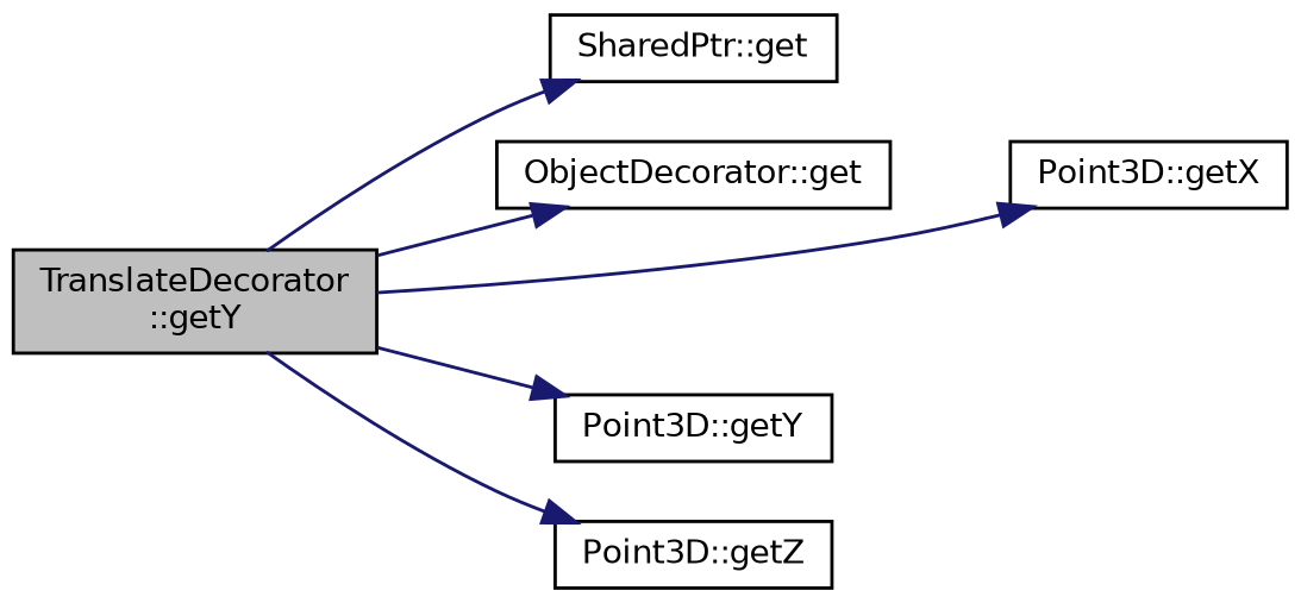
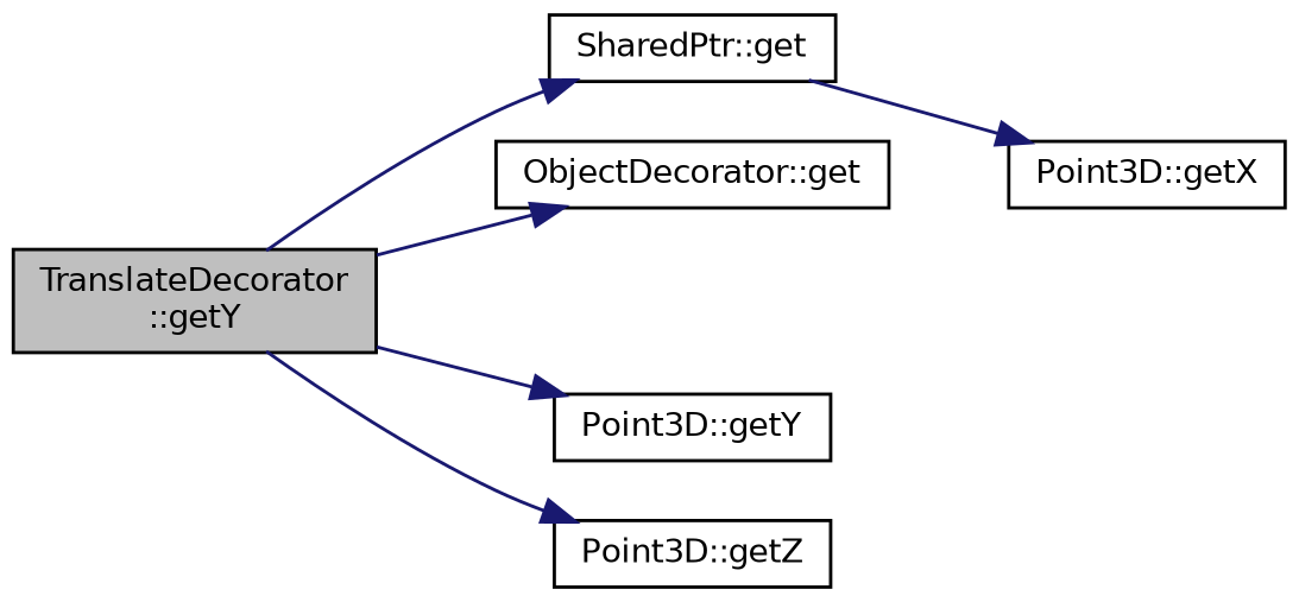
  digraph {
    rankdir=LR
    node [color=black fillcolor=white fontname=Helvetica fontsize=10 shape=record style=filled]
    edge [color=midnightblue fontname=Helvetica fontsize=10 labelfontname=Helvetica labelfontsize=10 style=solid]
    n1 [fillcolor=grey75 fontcolor=black height=0.2 label="TranslateDecorator\l::getY" width=0.4]
    n2 [height=0.2 label="SharedPtr::get" width=0.4]
    n3 [height=0.2 label="ObjectDecorator::get" width=0.4]
    n4 [height=0.2 label="Point3D::getX" width=0.4]
    n5 [height=0.2 label="Point3D::getY" width=0.4]
    n6 [height=0.2 label="Point3D::getZ" width=0.4]
    n1 -> n2
    n1 -> n3
-   n1 -> n4
+   n2 -> n4
    n1 -> n5
    n1 -> n6
  }
